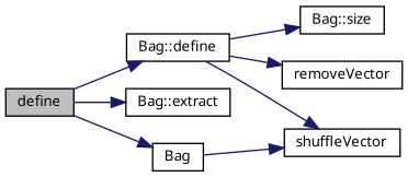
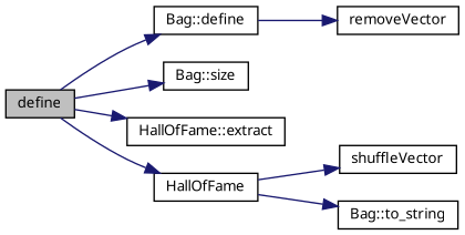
  digraph {
    fontname="Noto Sans"
    rankdir=LR
    node [color=black fillcolor=white fontname="Noto Sans" fontsize=10 shape=record style=filled]
    edge [color=midnightblue fontname="Noto Sans" fontsize=10 labelfontname=Helvetica labelfontsize=10 style=solid]
    n1 [fillcolor=grey75 fontcolor=black height=0.2 label=define width=0.4]
    n2 [height=0.2 label="Bag::define" width=0.4]
    n3 [height=0.2 label="Bag::size" width=0.4]
-   n4 [height=0.2 label="Bag::extract" width=0.4]
-   n5 [height=0.2 label=Bag width=0.4]
+   n4 [height=0.2 label="HallOfFame::extract" width=0.4]
+   n5 [height=0.2 label=HallOfFame width=0.4]
    n6 [height=0.2 label=shuffleVector width=0.4]
    n7 [height=0.2 label=removeVector width=0.4]
+   n8 [height=0.2 label="Bag::to_string" width=0.4]
    n1 -> n2
-   n2 -> n3
+   n1 -> n3
    n1 -> n4
    n1 -> n5
-   n2 -> n6
    n2 -> n7
    n5 -> n6
+   n5 -> n8
  }
